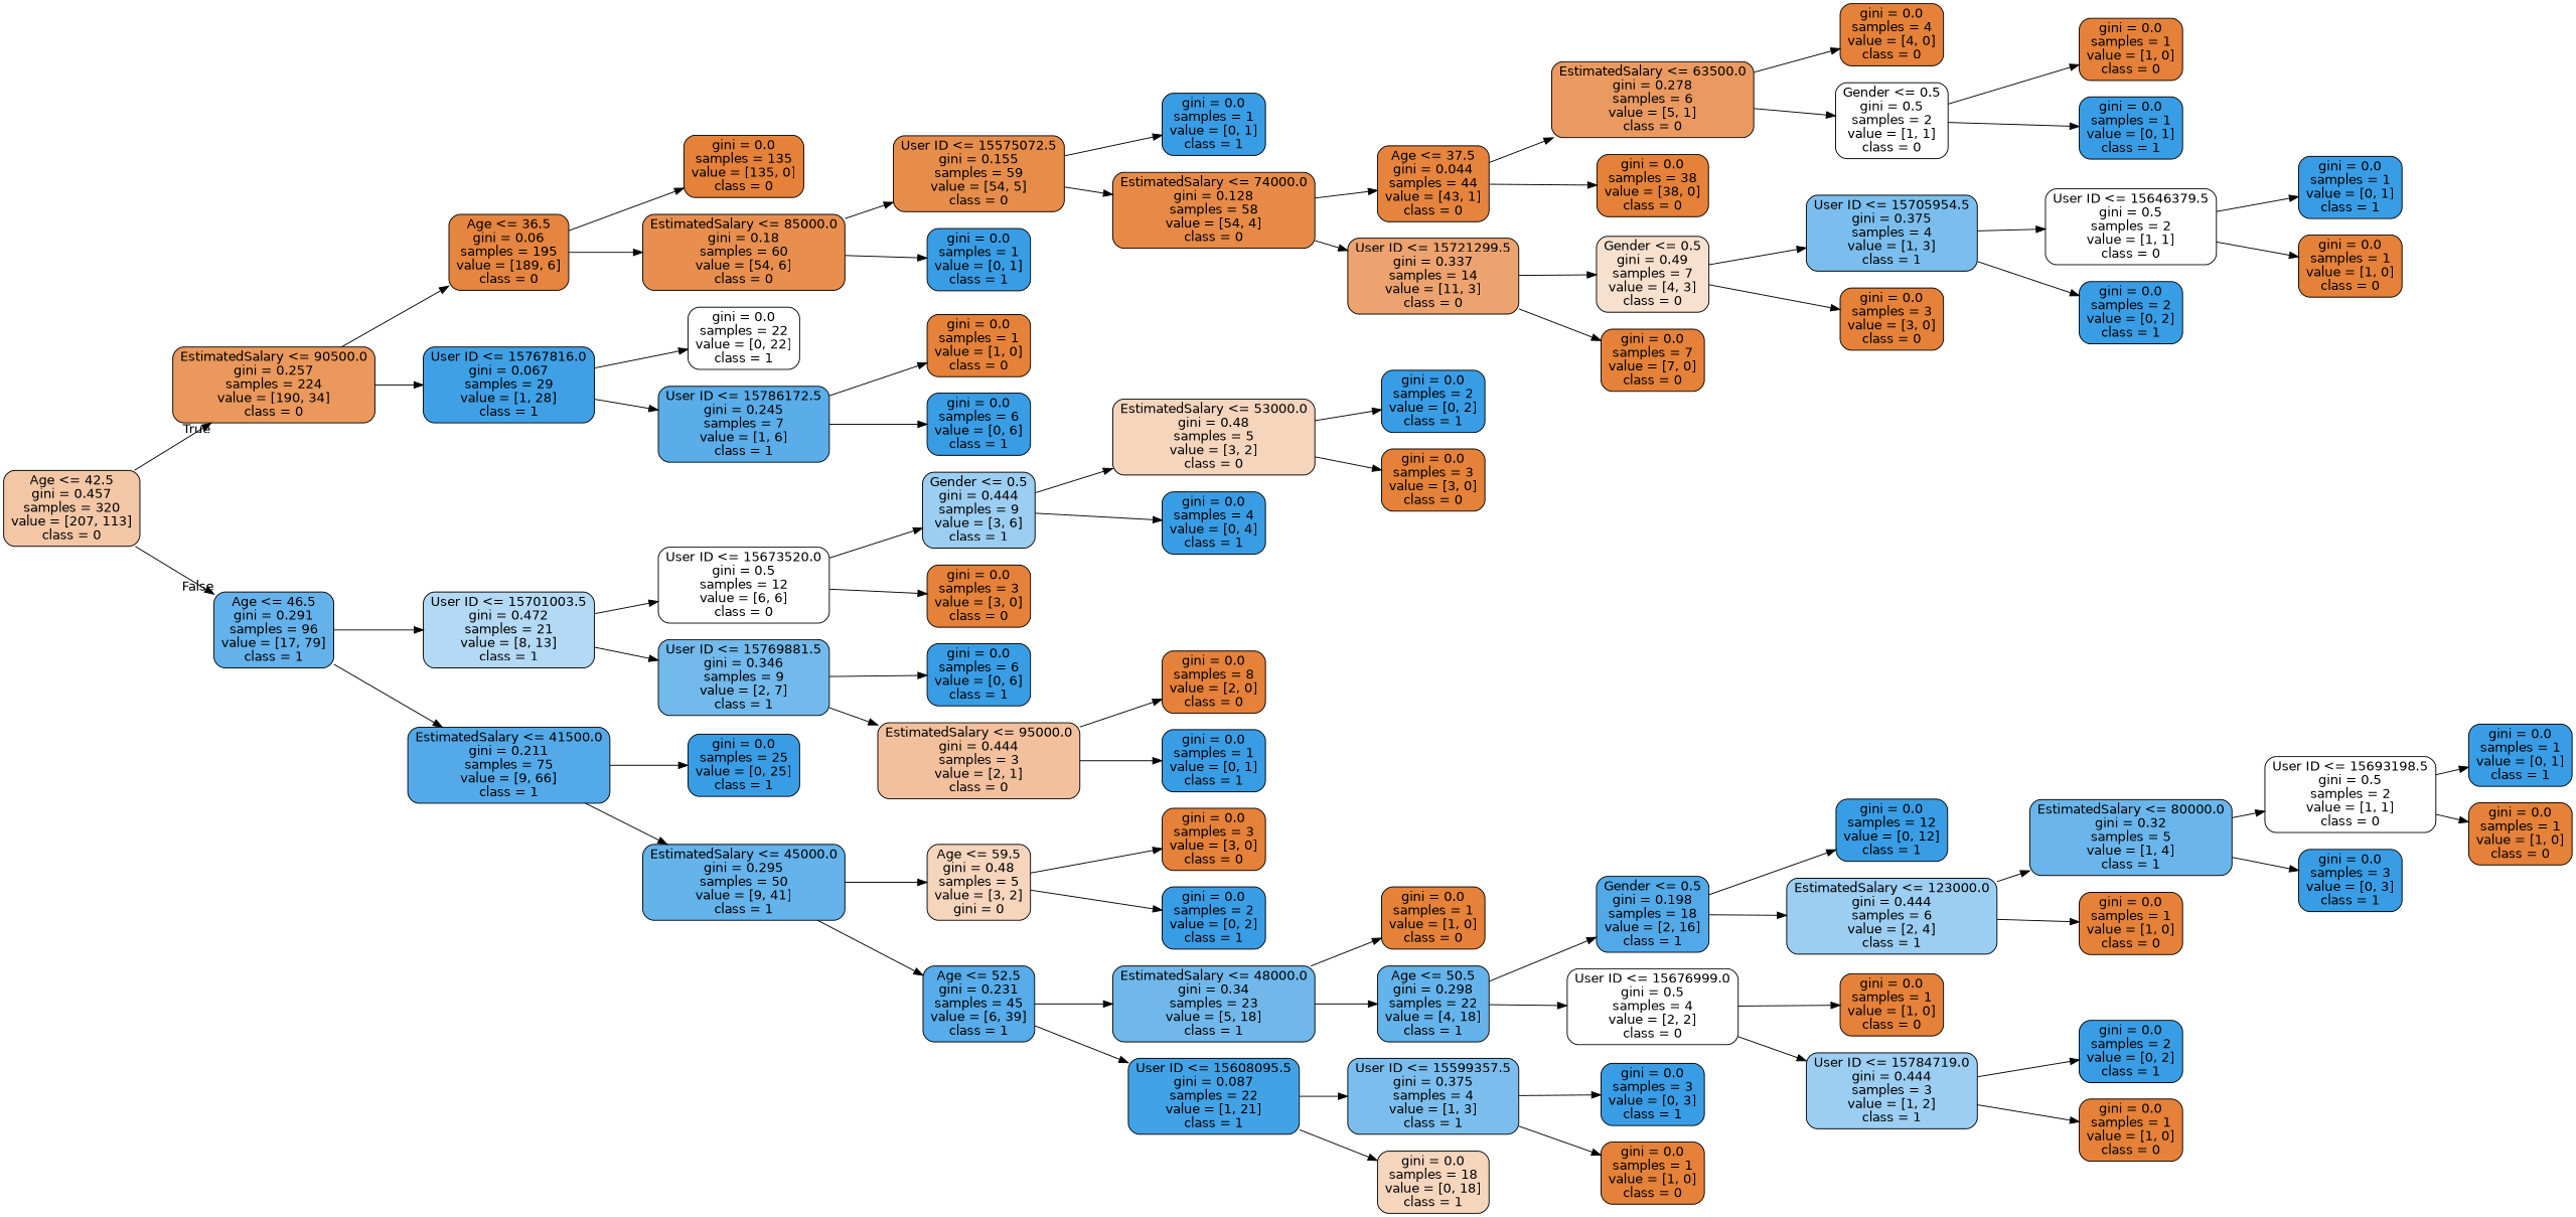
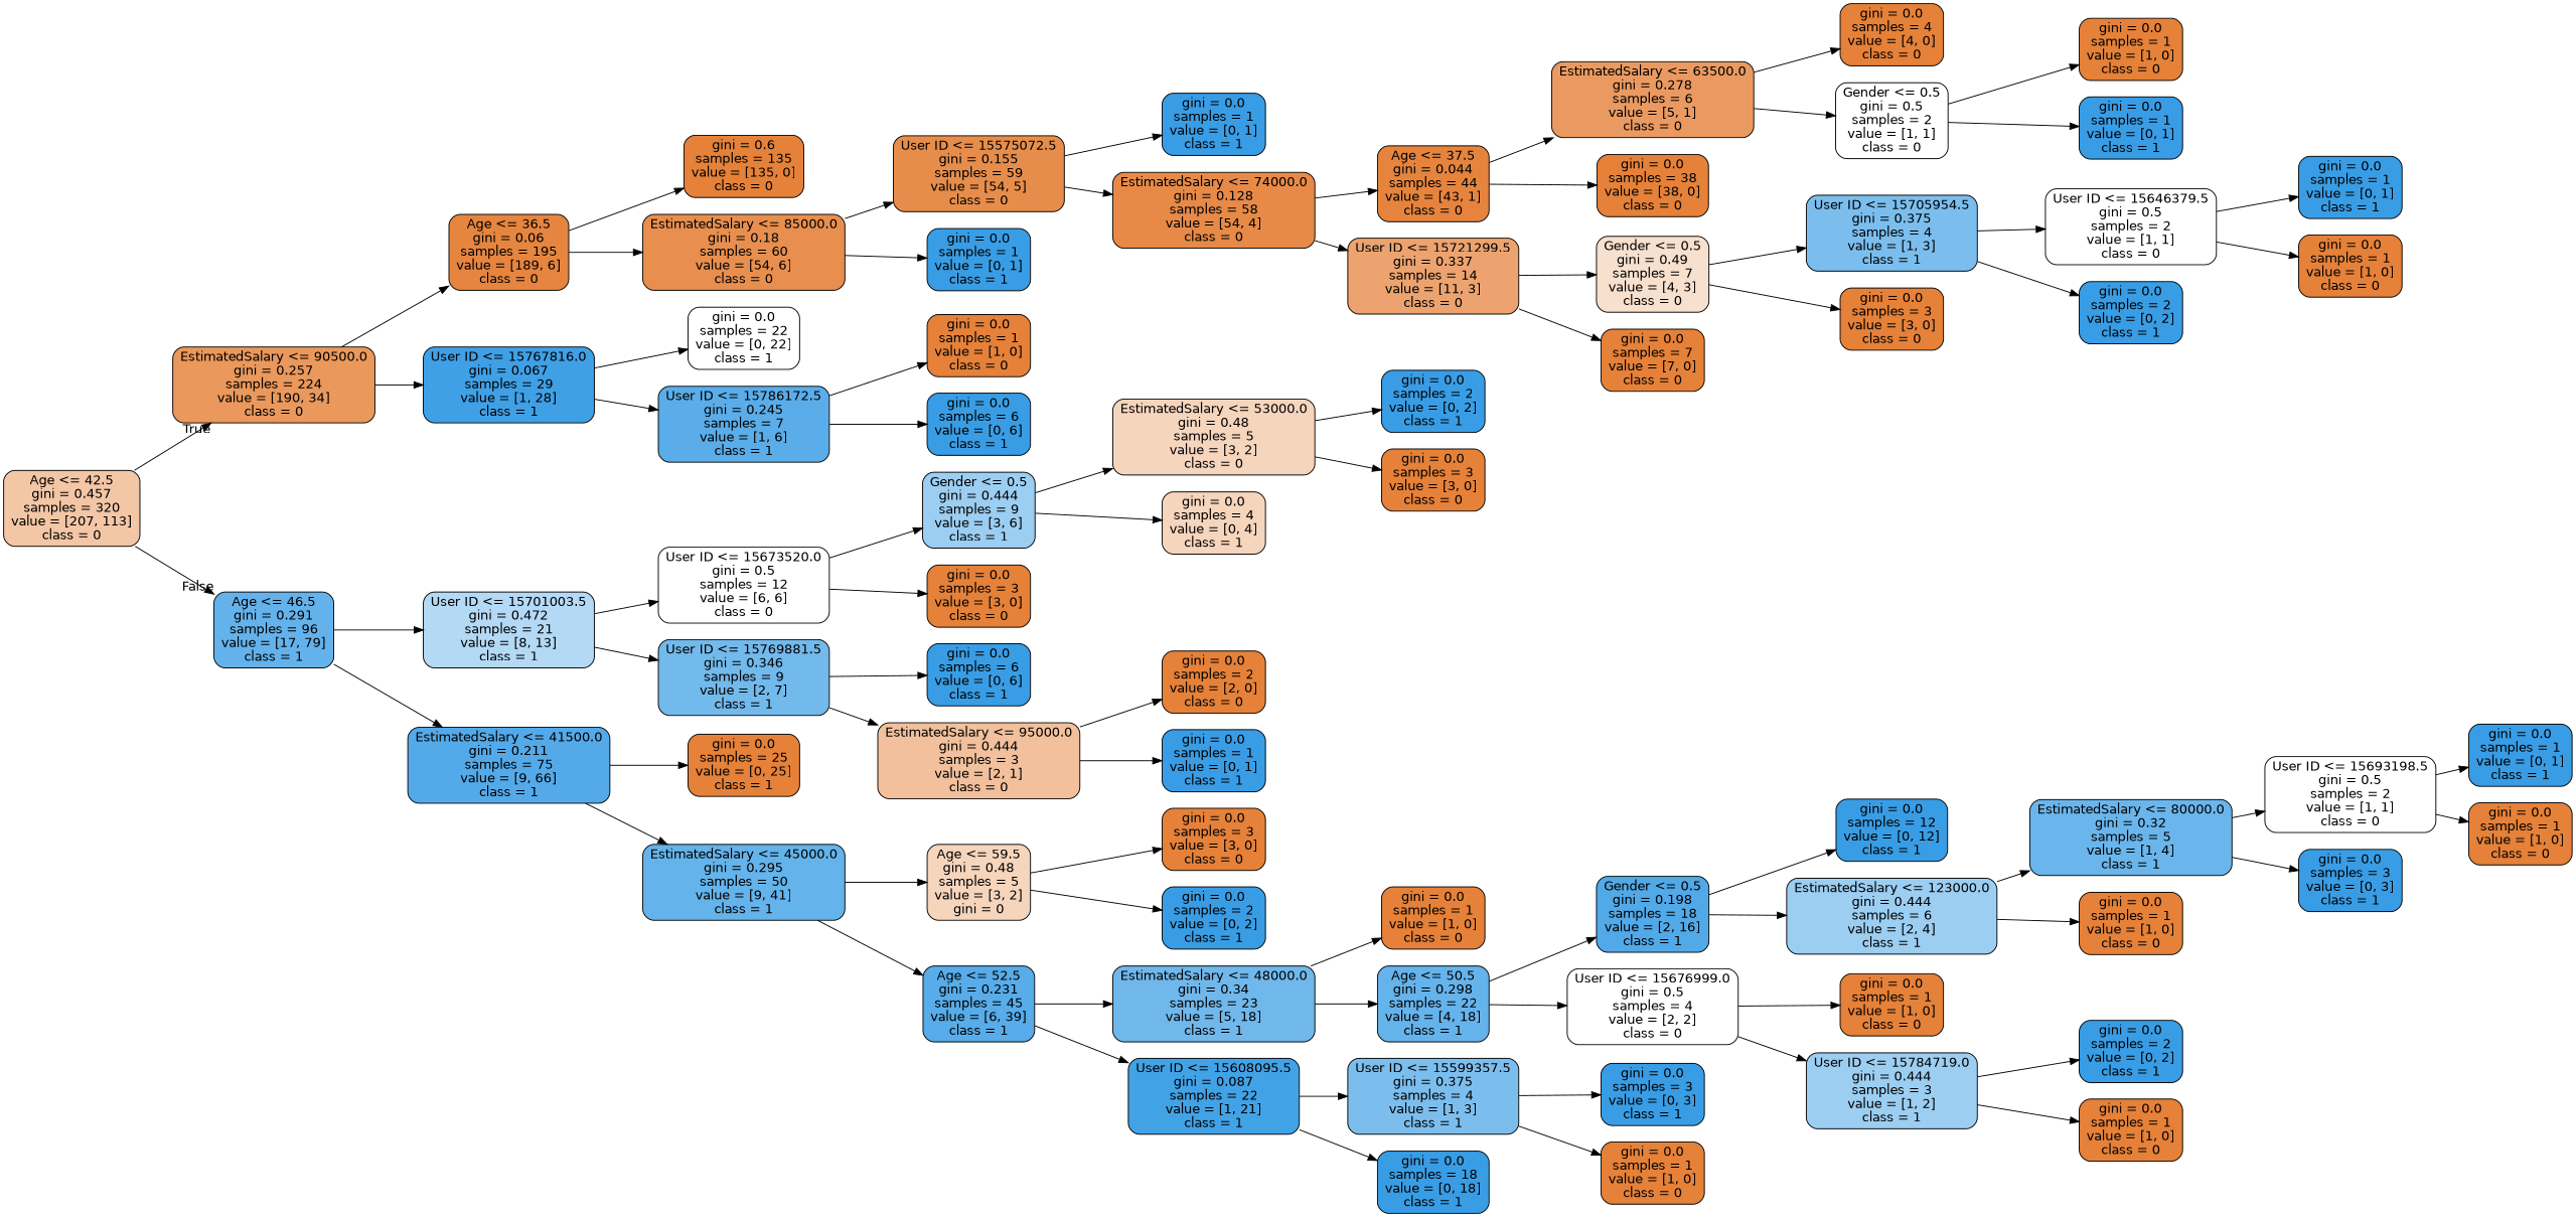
  digraph {
    rankdir=LR
    node [color=black fillcolor="#e58139" fontname=helvetica shape=box style="filled, rounded"]
    edge [fontname=helvetica]
    n1 [fillcolor="#f3c6a5" label="Age <= 42.5\ngini = 0.457\nsamples = 320\nvalue = [207, 113]\nclass = 0"]
    n2 [fillcolor="#ea985c" label="EstimatedSalary <= 90500.0\ngini = 0.257\nsamples = 224\nvalue = [190, 34]\nclass = 0"]
    n3 [fillcolor="#64b2eb" label="Age <= 46.5\ngini = 0.291\nsamples = 96\nvalue = [17, 79]\nclass = 1"]
    n4 [fillcolor="#e6853f" label="Age <= 36.5\ngini = 0.06\nsamples = 195\nvalue = [189, 6]\nclass = 0"]
    n5 [fillcolor="#40a0e6" label="User ID <= 15767816.0\ngini = 0.067\nsamples = 29\nvalue = [1, 28]\nclass = 1"]
    n6 [fillcolor="#b3d9f5" label="User ID <= 15701003.5\ngini = 0.472\nsamples = 21\nvalue = [8, 13]\nclass = 1"]
    n7 [fillcolor="#54aae9" label="EstimatedSalary <= 41500.0\ngini = 0.211\nsamples = 75\nvalue = [9, 66]\nclass = 1"]
-   n8 [label="gini = 0.0\nsamples = 135\nvalue = [135, 0]\nclass = 0"]
+   n8 [label="gini = 0.6\nsamples = 135\nvalue = [135, 0]\nclass = 0"]
    n9 [fillcolor="#e88f4f" label="EstimatedSalary <= 85000.0\ngini = 0.18\nsamples = 60\nvalue = [54, 6]\nclass = 0"]
    n10 [fillcolor="#ffffff" label="gini = 0.0\nsamples = 22\nvalue = [0, 22]\nclass = 1"]
    n11 [fillcolor="#5aade9" label="User ID <= 15786172.5\ngini = 0.245\nsamples = 7\nvalue = [1, 6]\nclass = 1"]
    n12 [fillcolor="#e78d4b" label="User ID <= 15575072.5\ngini = 0.155\nsamples = 59\nvalue = [54, 5]\nclass = 0"]
    n13 [fillcolor="#399de5" label="gini = 0.0\nsamples = 1\nvalue = [0, 1]\nclass = 1"]
    n14 [fillcolor="#399de5" label="gini = 0.0\nsamples = 1\nvalue = [0, 1]\nclass = 1"]
    n15 [fillcolor="#e78a48" label="EstimatedSalary <= 74000.0\ngini = 0.128\nsamples = 58\nvalue = [54, 4]\nclass = 0"]
    n16 [fillcolor="#e6843e" label="Age <= 37.5\ngini = 0.044\nsamples = 44\nvalue = [43, 1]\nclass = 0"]
    n17 [fillcolor="#eca36f" label="User ID <= 15721299.5\ngini = 0.337\nsamples = 14\nvalue = [11, 3]\nclass = 0"]
    n18 [fillcolor="#ea9a61" label="EstimatedSalary <= 63500.0\ngini = 0.278\nsamples = 6\nvalue = [5, 1]\nclass = 0"]
    n19 [label="gini = 0.0\nsamples = 38\nvalue = [38, 0]\nclass = 0"]
    n20 [fillcolor="#f8e0ce" label="Gender <= 0.5\ngini = 0.49\nsamples = 7\nvalue = [4, 3]\nclass = 0"]
    n21 [label="gini = 0.0\nsamples = 7\nvalue = [7, 0]\nclass = 0"]
    n22 [label="gini = 0.0\nsamples = 4\nvalue = [4, 0]\nclass = 0"]
    n23 [fillcolor="#ffffff" label="Gender <= 0.5\ngini = 0.5\nsamples = 2\nvalue = [1, 1]\nclass = 0"]
    n24 [label="gini = 0.0\nsamples = 1\nvalue = [1, 0]\nclass = 0"]
    n25 [fillcolor="#399de5" label="gini = 0.0\nsamples = 1\nvalue = [0, 1]\nclass = 1"]
    n26 [fillcolor="#7bbeee" label="User ID <= 15705954.5\ngini = 0.375\nsamples = 4\nvalue = [1, 3]\nclass = 1"]
    n27 [label="gini = 0.0\nsamples = 3\nvalue = [3, 0]\nclass = 0"]
    n28 [fillcolor="#ffffff" label="User ID <= 15646379.5\ngini = 0.5\nsamples = 2\nvalue = [1, 1]\nclass = 0"]
    n29 [fillcolor="#399de5" label="gini = 0.0\nsamples = 2\nvalue = [0, 2]\nclass = 1"]
    n30 [fillcolor="#399de5" label="gini = 0.0\nsamples = 1\nvalue = [0, 1]\nclass = 1"]
    n31 [label="gini = 0.0\nsamples = 1\nvalue = [1, 0]\nclass = 0"]
    n32 [label="gini = 0.0\nsamples = 1\nvalue = [1, 0]\nclass = 0"]
    n33 [fillcolor="#399de5" label="gini = 0.0\nsamples = 6\nvalue = [0, 6]\nclass = 1"]
    n34 [fillcolor="#ffffff" label="User ID <= 15673520.0\ngini = 0.5\nsamples = 12\nvalue = [6, 6]\nclass = 0"]
    n35 [fillcolor="#72b9ec" label="User ID <= 15769881.5\ngini = 0.346\nsamples = 9\nvalue = [2, 7]\nclass = 1"]
-   n36 [fillcolor="#399de5" label="gini = 0.0\nsamples = 25\nvalue = [0, 25]\nclass = 1"]
+   n36 [label="gini = 0.0\nsamples = 25\nvalue = [0, 25]\nclass = 1"]
    n37 [fillcolor="#64b3eb" label="EstimatedSalary <= 45000.0\ngini = 0.295\nsamples = 50\nvalue = [9, 41]\nclass = 1"]
    n38 [fillcolor="#9ccef2" label="Gender <= 0.5\ngini = 0.444\nsamples = 9\nvalue = [3, 6]\nclass = 1"]
    n39 [label="gini = 0.0\nsamples = 3\nvalue = [3, 0]\nclass = 0"]
    n40 [fillcolor="#399de5" label="gini = 0.0\nsamples = 6\nvalue = [0, 6]\nclass = 1"]
    n41 [fillcolor="#f2c09c" label="EstimatedSalary <= 95000.0\ngini = 0.444\nsamples = 3\nvalue = [2, 1]\nclass = 0"]
    n42 [fillcolor="#f6d5bd" label="EstimatedSalary <= 53000.0\ngini = 0.48\nsamples = 5\nvalue = [3, 2]\nclass = 0"]
-   n43 [fillcolor="#399de5" label="gini = 0.0\nsamples = 4\nvalue = [0, 4]\nclass = 1"]
+   n43 [fillcolor="#f6d5bd" label="gini = 0.0\nsamples = 4\nvalue = [0, 4]\nclass = 1"]
    n44 [fillcolor="#399de5" label="gini = 0.0\nsamples = 2\nvalue = [0, 2]\nclass = 1"]
    n45 [label="gini = 0.0\nsamples = 3\nvalue = [3, 0]\nclass = 0"]
-   n46 [label="gini = 0.0\nsamples = 8\nvalue = [2, 0]\nclass = 0"]
+   n46 [label="gini = 0.0\nsamples = 2\nvalue = [2, 0]\nclass = 0"]
    n47 [fillcolor="#399de5" label="gini = 0.0\nsamples = 1\nvalue = [0, 1]\nclass = 1"]
    n48 [fillcolor="#f6d5bd" label="Age <= 59.5\ngini = 0.48\nsamples = 5\nvalue = [3, 2]\ngini = 0"]
    n49 [fillcolor="#57ace9" label="Age <= 52.5\ngini = 0.231\nsamples = 45\nvalue = [6, 39]\nclass = 1"]
    n50 [label="gini = 0.0\nsamples = 3\nvalue = [3, 0]\nclass = 0"]
    n51 [fillcolor="#399de5" label="gini = 0.0\nsamples = 2\nvalue = [0, 2]\nclass = 1"]
    n52 [fillcolor="#70b8ec" label="EstimatedSalary <= 48000.0\ngini = 0.34\nsamples = 23\nvalue = [5, 18]\nclass = 1"]
    n53 [fillcolor="#42a2e6" label="User ID <= 15608095.5\ngini = 0.087\nsamples = 22\nvalue = [1, 21]\nclass = 1"]
    n54 [label="gini = 0.0\nsamples = 1\nvalue = [1, 0]\nclass = 0"]
    n55 [fillcolor="#65b3eb" label="Age <= 50.5\ngini = 0.298\nsamples = 22\nvalue = [4, 18]\nclass = 1"]
    n56 [fillcolor="#7bbeee" label="User ID <= 15599357.5\ngini = 0.375\nsamples = 4\nvalue = [1, 3]\nclass = 1"]
-   n57 [fillcolor="#f6d5bd" label="gini = 0.0\nsamples = 18\nvalue = [0, 18]\nclass = 1"]
+   n57 [fillcolor="#399de5" label="gini = 0.0\nsamples = 18\nvalue = [0, 18]\nclass = 1"]
    n58 [fillcolor="#52a9e8" label="Gender <= 0.5\ngini = 0.198\nsamples = 18\nvalue = [2, 16]\nclass = 1"]
    n59 [fillcolor="#ffffff" label="User ID <= 15676999.0\ngini = 0.5\nsamples = 4\nvalue = [2, 2]\nclass = 0"]
    n60 [fillcolor="#399de5" label="gini = 0.0\nsamples = 12\nvalue = [0, 12]\nclass = 1"]
    n61 [fillcolor="#9ccef2" label="EstimatedSalary <= 123000.0\ngini = 0.444\nsamples = 6\nvalue = [2, 4]\nclass = 1"]
    n62 [label="gini = 0.0\nsamples = 1\nvalue = [1, 0]\nclass = 0"]
    n63 [fillcolor="#9ccef2" label="User ID <= 15784719.0\ngini = 0.444\nsamples = 3\nvalue = [1, 2]\nclass = 1"]
    n64 [fillcolor="#6ab6ec" label="EstimatedSalary <= 80000.0\ngini = 0.32\nsamples = 5\nvalue = [1, 4]\nclass = 1"]
    n65 [label="gini = 0.0\nsamples = 1\nvalue = [1, 0]\nclass = 0"]
    n66 [fillcolor="#ffffff" label="User ID <= 15693198.5\ngini = 0.5\nsamples = 2\nvalue = [1, 1]\nclass = 0"]
    n67 [fillcolor="#399de5" label="gini = 0.0\nsamples = 3\nvalue = [0, 3]\nclass = 1"]
    n68 [fillcolor="#399de5" label="gini = 0.0\nsamples = 1\nvalue = [0, 1]\nclass = 1"]
    n69 [label="gini = 0.0\nsamples = 1\nvalue = [1, 0]\nclass = 0"]
    n70 [fillcolor="#399de5" label="gini = 0.0\nsamples = 2\nvalue = [0, 2]\nclass = 1"]
    n71 [label="gini = 0.0\nsamples = 1\nvalue = [1, 0]\nclass = 0"]
    n72 [fillcolor="#399de5" label="gini = 0.0\nsamples = 3\nvalue = [0, 3]\nclass = 1"]
    n73 [label="gini = 0.0\nsamples = 1\nvalue = [1, 0]\nclass = 0"]
    n1 -> n2 [headlabel=True labelangle=45 labeldistance=2.5]
    n1 -> n3 [headlabel=False labelangle=-45 labeldistance=2.5]
    n2 -> n4
    n2 -> n5
    n3 -> n6
    n3 -> n7
    n4 -> n8
    n4 -> n9
    n5 -> n10
    n5 -> n11
    n6 -> n34
    n6 -> n35
    n7 -> n36
    n7 -> n37
    n9 -> n12
    n9 -> n13
    n11 -> n32
    n11 -> n33
    n12 -> n14
    n12 -> n15
    n15 -> n16
    n15 -> n17
    n16 -> n18
    n16 -> n19
    n17 -> n20
    n17 -> n21
    n18 -> n22
    n18 -> n23
    n20 -> n26
    n20 -> n27
    n23 -> n24
    n23 -> n25
    n26 -> n28
    n26 -> n29
    n28 -> n30
    n28 -> n31
    n34 -> n38
    n34 -> n39
    n35 -> n40
    n35 -> n41
    n37 -> n48
    n37 -> n49
    n38 -> n42
    n38 -> n43
    n41 -> n46
    n41 -> n47
    n42 -> n44
    n42 -> n45
    n48 -> n50
    n48 -> n51
    n49 -> n52
    n49 -> n53
    n52 -> n54
    n52 -> n55
    n53 -> n56
    n53 -> n57
    n55 -> n58
    n55 -> n59
    n56 -> n72
    n56 -> n73
    n58 -> n60
    n58 -> n61
    n59 -> n62
    n59 -> n63
    n61 -> n64
    n61 -> n65
    n63 -> n70
    n63 -> n71
    n64 -> n66
    n64 -> n67
    n66 -> n68
    n66 -> n69
  }
